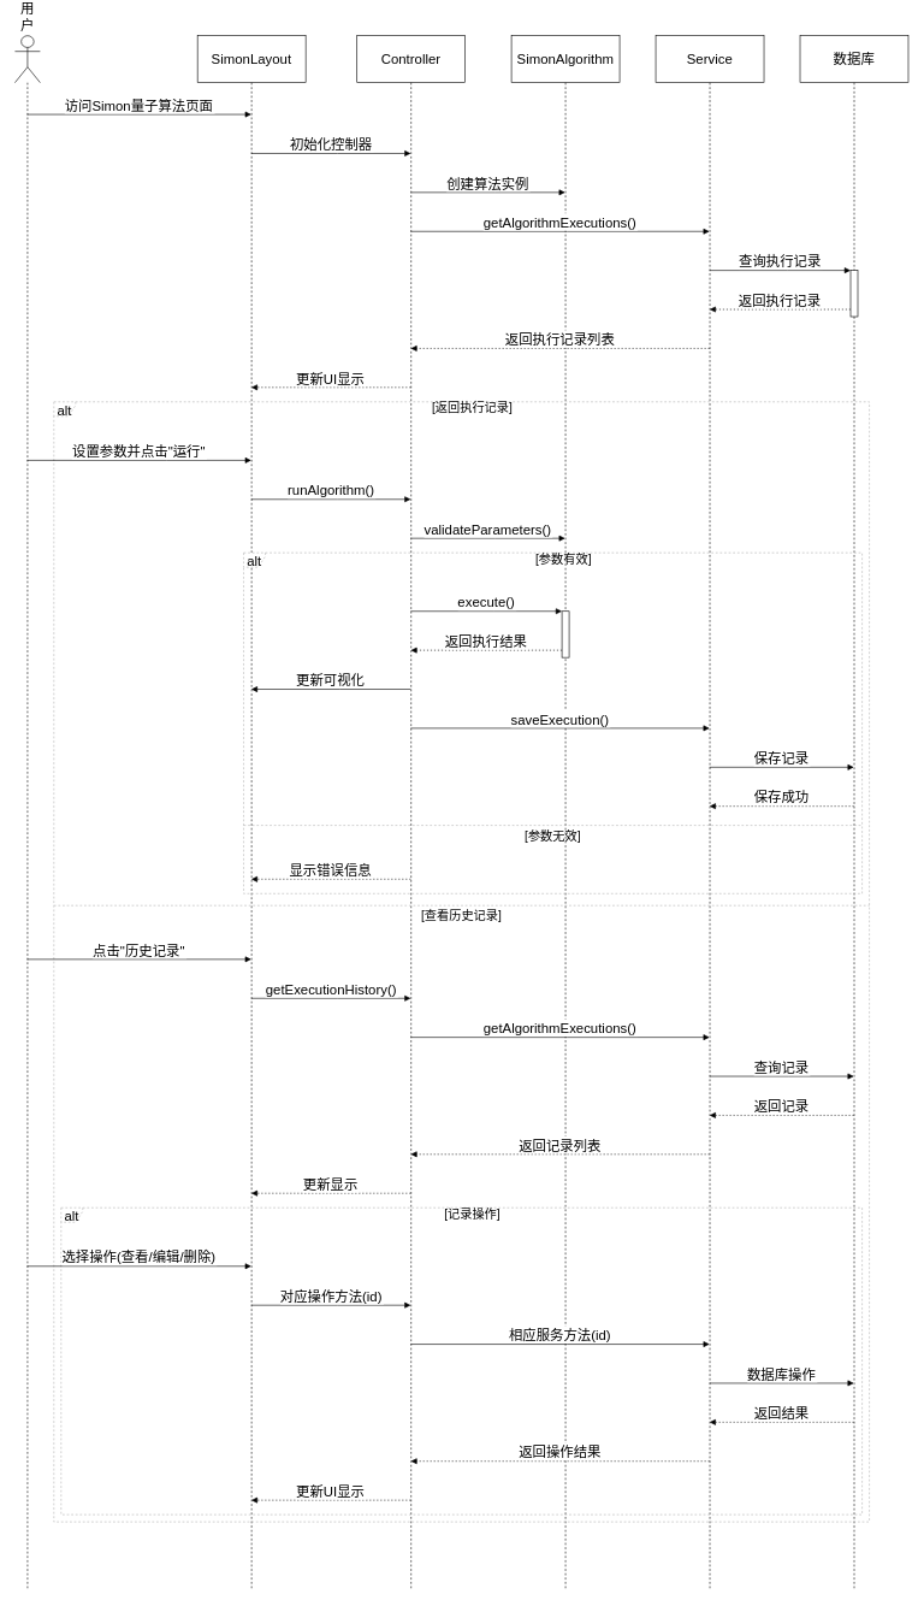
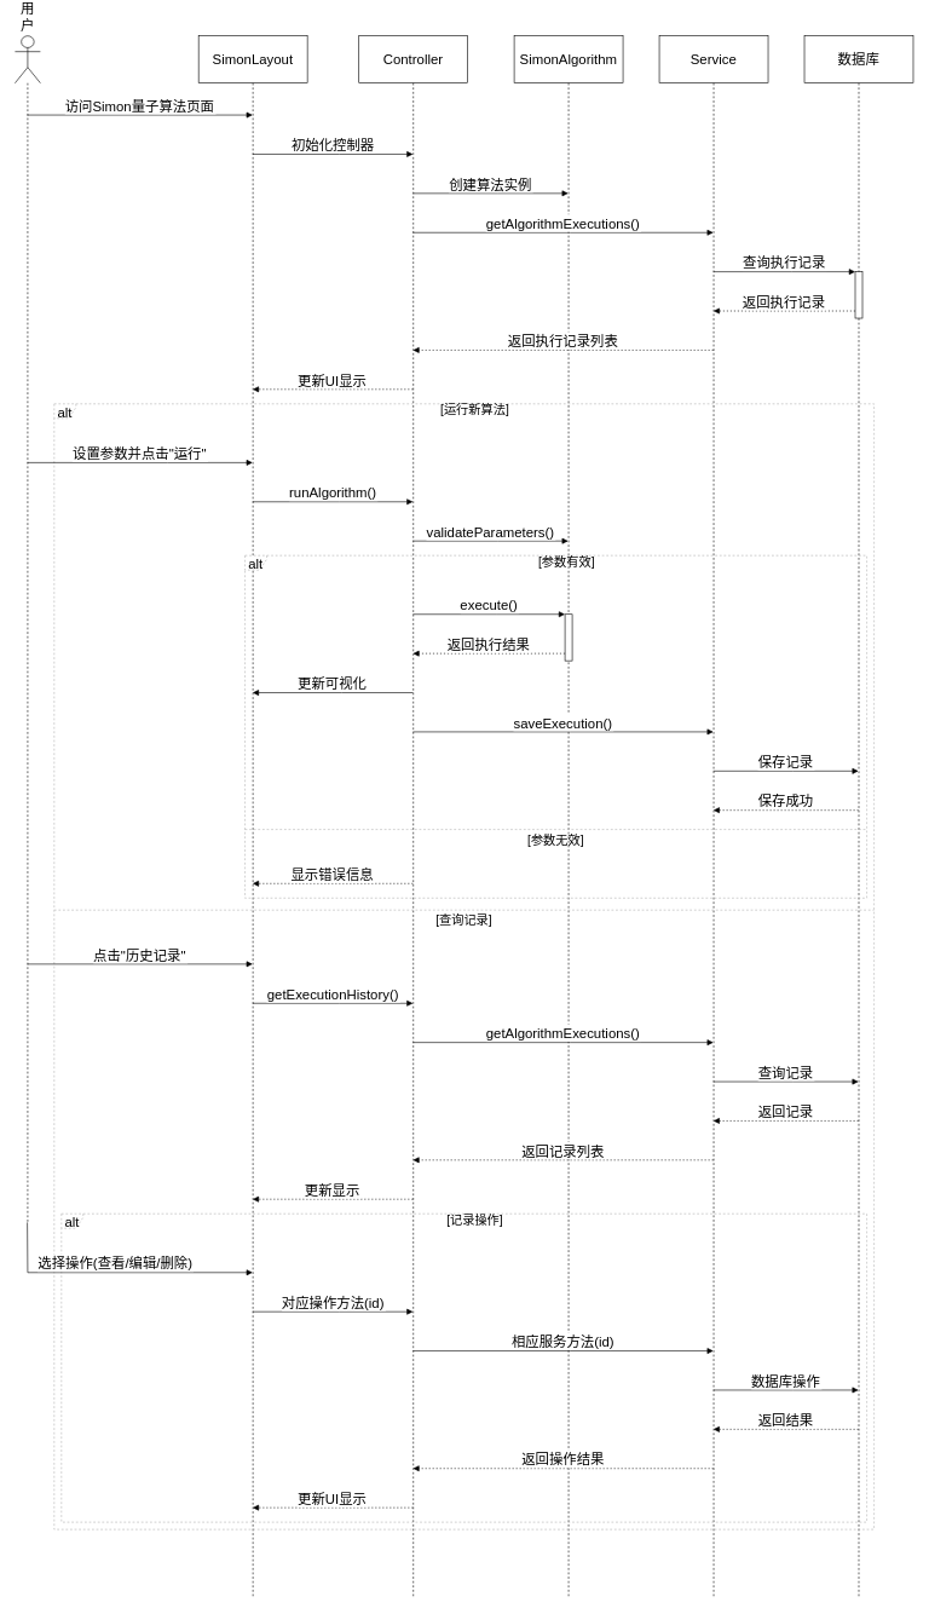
  <mxCell id="0" />
  <mxCell id="1" parent="0" />
- <mxCell id="2" value="用户" style="shape=umlLifeline;perimeter=lifelinePerimeter;whiteSpace=wrap;container=1;dropTarget=0;collapsible=0;recursiveResize=0;outlineConnect=0;portConstraint=eastwest;newEdgeStyle={&quot;edgeStyle&quot;:&quot;elbowEdgeStyle&quot;,&quot;elbow&quot;:&quot;vertical&quot;,&quot;curved&quot;:0,&quot;rounded&quot;:0};participant=umlActor;verticalAlign=bottom;labelPosition=center;verticalLabelPosition=top;align=center;size=65;fontSize=19;" vertex="1" parent="1"><mxGeometry x="20" y="20" width="35" height="2153" as="geometry" /></mxCell>
+ <mxCell id="2" value="用户" style="shape=umlLifeline;perimeter=lifelinePerimeter;whiteSpace=wrap;container=1;dropTarget=0;collapsible=0;recursiveResize=0;outlineConnect=0;portConstraint=eastwest;newEdgeStyle={&quot;edgeStyle&quot;:&quot;elbowEdgeStyle&quot;,&quot;elbow&quot;:&quot;vertical&quot;,&quot;curved&quot;:0,&quot;rounded&quot;:0};participant=umlActor;verticalAlign=bottom;labelPosition=center;verticalLabelPosition=top;align=center;size=65;fontSize=19;" vertex="1" parent="1"><mxGeometry x="20" y="20" width="35" height="1635" as="geometry" /></mxCell>
  <mxCell id="3" value="SimonLayout" style="shape=umlLifeline;perimeter=lifelinePerimeter;whiteSpace=wrap;container=1;dropTarget=0;collapsible=0;recursiveResize=0;outlineConnect=0;portConstraint=eastwest;newEdgeStyle={&quot;edgeStyle&quot;:&quot;elbowEdgeStyle&quot;,&quot;elbow&quot;:&quot;vertical&quot;,&quot;curved&quot;:0,&quot;rounded&quot;:0};size=65;fontSize=19;" vertex="1" parent="1"><mxGeometry x="273" y="20" width="150" height="2153" as="geometry" /></mxCell>
  <mxCell id="4" value="Controller" style="shape=umlLifeline;perimeter=lifelinePerimeter;whiteSpace=wrap;container=1;dropTarget=0;collapsible=0;recursiveResize=0;outlineConnect=0;portConstraint=eastwest;newEdgeStyle={&quot;edgeStyle&quot;:&quot;elbowEdgeStyle&quot;,&quot;elbow&quot;:&quot;vertical&quot;,&quot;curved&quot;:0,&quot;rounded&quot;:0};size=65;fontSize=19;" vertex="1" parent="1"><mxGeometry x="494" y="20" width="150" height="2153" as="geometry" /></mxCell>
  <mxCell id="5" value="SimonAlgorithm" style="shape=umlLifeline;perimeter=lifelinePerimeter;whiteSpace=wrap;container=1;dropTarget=0;collapsible=0;recursiveResize=0;outlineConnect=0;portConstraint=eastwest;newEdgeStyle={&quot;edgeStyle&quot;:&quot;elbowEdgeStyle&quot;,&quot;elbow&quot;:&quot;vertical&quot;,&quot;curved&quot;:0,&quot;rounded&quot;:0};size=65;fontSize=19;" vertex="1" parent="1"><mxGeometry x="708" y="20" width="150" height="2153" as="geometry" /></mxCell>
  <mxCell id="6" value="" style="points=[];perimeter=orthogonalPerimeter;outlineConnect=0;targetShapes=umlLifeline;portConstraint=eastwest;newEdgeStyle={&quot;edgeStyle&quot;:&quot;elbowEdgeStyle&quot;,&quot;elbow&quot;:&quot;vertical&quot;,&quot;curved&quot;:0,&quot;rounded&quot;:0}" vertex="1" parent="5"><mxGeometry x="70" y="797" width="10" height="64" as="geometry" /></mxCell>
  <mxCell id="7" value="Service" style="shape=umlLifeline;perimeter=lifelinePerimeter;whiteSpace=wrap;container=1;dropTarget=0;collapsible=0;recursiveResize=0;outlineConnect=0;portConstraint=eastwest;newEdgeStyle={&quot;edgeStyle&quot;:&quot;elbowEdgeStyle&quot;,&quot;elbow&quot;:&quot;vertical&quot;,&quot;curved&quot;:0,&quot;rounded&quot;:0};size=65;fontSize=19;" vertex="1" parent="1"><mxGeometry x="908" y="20" width="150" height="2153" as="geometry" /></mxCell>
  <mxCell id="8" value="数据库" style="shape=umlLifeline;perimeter=lifelinePerimeter;whiteSpace=wrap;container=1;dropTarget=0;collapsible=0;recursiveResize=0;outlineConnect=0;portConstraint=eastwest;newEdgeStyle={&quot;edgeStyle&quot;:&quot;elbowEdgeStyle&quot;,&quot;elbow&quot;:&quot;vertical&quot;,&quot;curved&quot;:0,&quot;rounded&quot;:0};size=65;fontSize=19;" vertex="1" parent="1"><mxGeometry x="1108" y="20" width="150" height="2153" as="geometry" /></mxCell>
  <mxCell id="9" value="" style="points=[];perimeter=orthogonalPerimeter;outlineConnect=0;targetShapes=umlLifeline;portConstraint=eastwest;newEdgeStyle={&quot;edgeStyle&quot;:&quot;elbowEdgeStyle&quot;,&quot;elbow&quot;:&quot;vertical&quot;,&quot;curved&quot;:0,&quot;rounded&quot;:0}" vertex="1" parent="8"><mxGeometry x="70" y="325" width="10" height="64" as="geometry" /></mxCell>
  <mxCell id="10" value="alt" style="shape=umlFrame;dashed=1;pointerEvents=0;dropTarget=0;strokeColor=#B3B3B3;height=20;width=30;fontSize=19;" vertex="1" parent="1"><mxGeometry x="337" y="736" width="857" height="472" as="geometry" /></mxCell>
  <mxCell id="11" value="[参数有效]" style="text;strokeColor=none;fillColor=none;align=center;verticalAlign=middle;whiteSpace=wrap;fontSize=17;" vertex="1" parent="10"><mxGeometry x="30" width="827" height="20" as="geometry" /></mxCell>
  <mxCell id="12" value="[参数无效]" style="shape=line;dashed=1;whiteSpace=wrap;verticalAlign=top;labelPosition=center;verticalLabelPosition=middle;align=center;strokeColor=#B3B3B3;fontSize=17;" vertex="1" parent="10"><mxGeometry y="376" width="857" height="3" as="geometry" /></mxCell>
  <mxCell id="13" value="alt" style="shape=umlFrame;dashed=1;pointerEvents=0;dropTarget=0;strokeColor=#B3B3B3;height=20;width=30;fontSize=19;" vertex="1" parent="1"><mxGeometry x="84" y="1643" width="1110" height="425" as="geometry" /></mxCell>
  <mxCell id="14" value="[记录操作]" style="text;strokeColor=none;fillColor=none;align=center;verticalAlign=middle;whiteSpace=wrap;fontSize=17;" vertex="1" parent="13"><mxGeometry x="30" width="1080" height="20" as="geometry" /></mxCell>
  <mxCell id="15" value="alt" style="shape=umlFrame;dashed=1;pointerEvents=0;dropTarget=0;strokeColor=#B3B3B3;height=20;width=30;fontSize=19;" vertex="1" parent="1"><mxGeometry x="74" y="527" width="1130" height="1551" as="geometry" /></mxCell>
- <mxCell id="16" value="[返回执行记录]" style="text;strokeColor=none;fillColor=none;align=center;verticalAlign=middle;whiteSpace=wrap;fontSize=17;" vertex="1" parent="15"><mxGeometry x="30" width="1100" height="20" as="geometry" /></mxCell>
- <mxCell id="17" value="[查看历史记录]" style="shape=line;dashed=1;whiteSpace=wrap;verticalAlign=top;labelPosition=center;verticalLabelPosition=middle;align=center;strokeColor=#B3B3B3;fontSize=17;" vertex="1" parent="15"><mxGeometry y="696" width="1130" height="3" as="geometry" /></mxCell>
+ <mxCell id="16" value="[运行新算法]" style="text;strokeColor=none;fillColor=none;align=center;verticalAlign=middle;whiteSpace=wrap;fontSize=17;" vertex="1" parent="15"><mxGeometry x="30" width="1100" height="20" as="geometry" /></mxCell>
+ <mxCell id="17" value="[查询记录]" style="shape=line;dashed=1;whiteSpace=wrap;verticalAlign=top;labelPosition=center;verticalLabelPosition=middle;align=center;strokeColor=#B3B3B3;fontSize=17;" vertex="1" parent="15"><mxGeometry y="696" width="1130" height="3" as="geometry" /></mxCell>
  <mxCell id="18" value="访问Simon量子算法页面" style="verticalAlign=bottom;edgeStyle=elbowEdgeStyle;elbow=vertical;curved=0;rounded=0;endArrow=block;fontSize=19;" edge="1" parent="1" source="2" target="3"><mxGeometry relative="1" as="geometry"><Array as="points"><mxPoint x="230" y="129" /></Array></mxGeometry></mxCell>
  <mxCell id="19" value="初始化控制器" style="verticalAlign=bottom;edgeStyle=elbowEdgeStyle;elbow=vertical;curved=0;rounded=0;endArrow=block;fontSize=19;" edge="1" parent="1" source="3" target="4"><mxGeometry relative="1" as="geometry"><Array as="points"><mxPoint x="467" y="183" /></Array></mxGeometry></mxCell>
  <mxCell id="20" value="创建算法实例" style="verticalAlign=bottom;edgeStyle=elbowEdgeStyle;elbow=vertical;curved=0;rounded=0;endArrow=block;fontSize=19;" edge="1" parent="1" source="4" target="5"><mxGeometry relative="1" as="geometry"><Array as="points"><mxPoint x="685" y="237" /></Array></mxGeometry></mxCell>
  <mxCell id="21" value="getAlgorithmExecutions()" style="verticalAlign=bottom;edgeStyle=elbowEdgeStyle;elbow=vertical;curved=0;rounded=0;endArrow=block;fontSize=19;" edge="1" parent="1" source="4" target="7"><mxGeometry relative="1" as="geometry"><Array as="points"><mxPoint x="785" y="291" /></Array></mxGeometry></mxCell>
  <mxCell id="22" value="查询执行记录" style="verticalAlign=bottom;edgeStyle=elbowEdgeStyle;elbow=vertical;curved=0;rounded=0;endArrow=block;fontSize=19;" edge="1" parent="1" source="7" target="9"><mxGeometry relative="1" as="geometry"><Array as="points"><mxPoint x="1090" y="345" /></Array></mxGeometry></mxCell>
  <mxCell id="23" value="返回执行记录" style="verticalAlign=bottom;edgeStyle=elbowEdgeStyle;elbow=vertical;curved=0;rounded=0;dashed=1;dashPattern=2 3;endArrow=block;fontSize=19;" edge="1" parent="1" source="9" target="7"><mxGeometry relative="1" as="geometry"><Array as="points"><mxPoint x="1093" y="399" /></Array></mxGeometry></mxCell>
  <mxCell id="24" value="返回执行记录列表" style="verticalAlign=bottom;edgeStyle=elbowEdgeStyle;elbow=vertical;curved=0;rounded=0;dashed=1;dashPattern=2 3;endArrow=block;fontSize=19;" edge="1" parent="1" source="7" target="4"><mxGeometry relative="1" as="geometry"><Array as="points"><mxPoint x="788" y="453" /></Array></mxGeometry></mxCell>
  <mxCell id="25" value="更新UI显示" style="verticalAlign=bottom;edgeStyle=elbowEdgeStyle;elbow=vertical;curved=0;rounded=0;dashed=1;dashPattern=2 3;endArrow=block;fontSize=19;" edge="1" parent="1" source="4" target="3"><mxGeometry relative="1" as="geometry"><Array as="points"><mxPoint x="470" y="507" /></Array></mxGeometry></mxCell>
  <mxCell id="26" value="设置参数并点击&quot;运行&quot;" style="verticalAlign=bottom;edgeStyle=elbowEdgeStyle;elbow=vertical;curved=0;rounded=0;endArrow=block;fontSize=19;" edge="1" parent="1" source="2" target="3"><mxGeometry relative="1" as="geometry"><Array as="points"><mxPoint x="230" y="608" /></Array></mxGeometry></mxCell>
  <mxCell id="27" value="runAlgorithm()" style="verticalAlign=bottom;edgeStyle=elbowEdgeStyle;elbow=vertical;curved=0;rounded=0;endArrow=block;fontSize=19;" edge="1" parent="1" source="3" target="4"><mxGeometry relative="1" as="geometry"><Array as="points"><mxPoint x="467" y="662" /></Array></mxGeometry></mxCell>
  <mxCell id="28" value="validateParameters()" style="verticalAlign=bottom;edgeStyle=elbowEdgeStyle;elbow=vertical;curved=0;rounded=0;endArrow=block;fontSize=19;" edge="1" parent="1" source="4" target="5"><mxGeometry relative="1" as="geometry"><Array as="points"><mxPoint x="685" y="716" /></Array></mxGeometry></mxCell>
  <mxCell id="29" value="execute()" style="verticalAlign=bottom;edgeStyle=elbowEdgeStyle;elbow=vertical;curved=0;rounded=0;endArrow=block;fontSize=19;" edge="1" parent="1" source="4" target="6"><mxGeometry relative="1" as="geometry"><Array as="points"><mxPoint x="683" y="817" /></Array></mxGeometry></mxCell>
  <mxCell id="30" value="返回执行结果" style="verticalAlign=bottom;edgeStyle=elbowEdgeStyle;elbow=vertical;curved=0;rounded=0;dashed=1;dashPattern=2 3;endArrow=block;fontSize=19;" edge="1" parent="1" source="6" target="4"><mxGeometry relative="1" as="geometry"><Array as="points"><mxPoint x="686" y="871" /></Array></mxGeometry></mxCell>
  <mxCell id="31" value="更新可视化" style="verticalAlign=bottom;edgeStyle=elbowEdgeStyle;elbow=vertical;curved=0;rounded=0;endArrow=block;fontSize=19;" edge="1" parent="1" source="4" target="3"><mxGeometry relative="1" as="geometry"><Array as="points"><mxPoint x="470" y="925" /></Array></mxGeometry></mxCell>
  <mxCell id="32" value="saveExecution()" style="verticalAlign=bottom;edgeStyle=elbowEdgeStyle;elbow=vertical;curved=0;rounded=0;endArrow=block;fontSize=19;" edge="1" parent="1" source="4" target="7"><mxGeometry relative="1" as="geometry"><Array as="points"><mxPoint x="785" y="979" /></Array></mxGeometry></mxCell>
  <mxCell id="33" value="保存记录" style="verticalAlign=bottom;edgeStyle=elbowEdgeStyle;elbow=vertical;curved=0;rounded=0;endArrow=block;fontSize=19;" edge="1" parent="1" source="7" target="8"><mxGeometry relative="1" as="geometry"><Array as="points"><mxPoint x="1092" y="1033" /></Array></mxGeometry></mxCell>
  <mxCell id="34" value="保存成功" style="verticalAlign=bottom;edgeStyle=elbowEdgeStyle;elbow=vertical;curved=0;rounded=0;dashed=1;dashPattern=2 3;endArrow=block;fontSize=19;" edge="1" parent="1" source="8" target="7"><mxGeometry relative="1" as="geometry"><Array as="points"><mxPoint x="1095" y="1087" /></Array></mxGeometry></mxCell>
  <mxCell id="35" value="显示错误信息" style="verticalAlign=bottom;edgeStyle=elbowEdgeStyle;elbow=vertical;curved=0;rounded=0;dashed=1;dashPattern=2 3;endArrow=block;fontSize=19;" edge="1" parent="1" source="4" target="3"><mxGeometry relative="1" as="geometry"><Array as="points"><mxPoint x="470" y="1188" /></Array></mxGeometry></mxCell>
  <mxCell id="36" value="点击&quot;历史记录&quot;" style="verticalAlign=bottom;edgeStyle=elbowEdgeStyle;elbow=vertical;curved=0;rounded=0;endArrow=block;fontSize=19;" edge="1" parent="1" source="2" target="3"><mxGeometry relative="1" as="geometry"><Array as="points"><mxPoint x="230" y="1299" /></Array></mxGeometry></mxCell>
  <mxCell id="37" value="getExecutionHistory()" style="verticalAlign=bottom;edgeStyle=elbowEdgeStyle;elbow=vertical;curved=0;rounded=0;endArrow=block;fontSize=19;" edge="1" parent="1" source="3" target="4"><mxGeometry relative="1" as="geometry"><Array as="points"><mxPoint x="467" y="1353" /></Array></mxGeometry></mxCell>
  <mxCell id="38" value="getAlgorithmExecutions()" style="verticalAlign=bottom;edgeStyle=elbowEdgeStyle;elbow=vertical;curved=0;rounded=0;endArrow=block;fontSize=19;" edge="1" parent="1" source="4" target="7"><mxGeometry relative="1" as="geometry"><Array as="points"><mxPoint x="785" y="1407" /></Array></mxGeometry></mxCell>
  <mxCell id="39" value="查询记录" style="verticalAlign=bottom;edgeStyle=elbowEdgeStyle;elbow=vertical;curved=0;rounded=0;endArrow=block;fontSize=19;" edge="1" parent="1" source="7" target="8"><mxGeometry relative="1" as="geometry"><Array as="points"><mxPoint x="1092" y="1461" /></Array></mxGeometry></mxCell>
  <mxCell id="40" value="返回记录" style="verticalAlign=bottom;edgeStyle=elbowEdgeStyle;elbow=vertical;curved=0;rounded=0;dashed=1;dashPattern=2 3;endArrow=block;fontSize=19;" edge="1" parent="1" source="8" target="7"><mxGeometry relative="1" as="geometry"><Array as="points"><mxPoint x="1095" y="1515" /></Array></mxGeometry></mxCell>
  <mxCell id="41" value="返回记录列表" style="verticalAlign=bottom;edgeStyle=elbowEdgeStyle;elbow=vertical;curved=0;rounded=0;dashed=1;dashPattern=2 3;endArrow=block;fontSize=19;" edge="1" parent="1" source="7" target="4"><mxGeometry relative="1" as="geometry"><Array as="points"><mxPoint x="788" y="1569" /></Array></mxGeometry></mxCell>
  <mxCell id="42" value="更新显示" style="verticalAlign=bottom;edgeStyle=elbowEdgeStyle;elbow=vertical;curved=0;rounded=0;dashed=1;dashPattern=2 3;endArrow=block;fontSize=19;" edge="1" parent="1" source="4" target="3"><mxGeometry relative="1" as="geometry"><Array as="points"><mxPoint x="470" y="1623" /></Array></mxGeometry></mxCell>
  <mxCell id="43" value="选择操作(查看/编辑/删除)" style="verticalAlign=bottom;edgeStyle=elbowEdgeStyle;elbow=vertical;curved=0;rounded=0;endArrow=block;fontSize=19;" edge="1" parent="1" source="2" target="3"><mxGeometry relative="1" as="geometry"><Array as="points"><mxPoint x="230" y="1724" /></Array></mxGeometry></mxCell>
  <mxCell id="44" value="对应操作方法(id)" style="verticalAlign=bottom;edgeStyle=elbowEdgeStyle;elbow=vertical;curved=0;rounded=0;endArrow=block;fontSize=19;" edge="1" parent="1" source="3" target="4"><mxGeometry relative="1" as="geometry"><Array as="points"><mxPoint x="467" y="1778" /></Array></mxGeometry></mxCell>
  <mxCell id="45" value="相应服务方法(id)" style="verticalAlign=bottom;edgeStyle=elbowEdgeStyle;elbow=vertical;curved=0;rounded=0;endArrow=block;fontSize=19;" edge="1" parent="1" source="4" target="7"><mxGeometry relative="1" as="geometry"><Array as="points"><mxPoint x="785" y="1832" /></Array></mxGeometry></mxCell>
  <mxCell id="46" value="数据库操作" style="verticalAlign=bottom;edgeStyle=elbowEdgeStyle;elbow=vertical;curved=0;rounded=0;endArrow=block;fontSize=19;" edge="1" parent="1" source="7" target="8"><mxGeometry relative="1" as="geometry"><Array as="points"><mxPoint x="1092" y="1886" /></Array></mxGeometry></mxCell>
  <mxCell id="47" value="返回结果" style="verticalAlign=bottom;edgeStyle=elbowEdgeStyle;elbow=vertical;curved=0;rounded=0;dashed=1;dashPattern=2 3;endArrow=block;fontSize=19;" edge="1" parent="1" source="8" target="7"><mxGeometry relative="1" as="geometry"><Array as="points"><mxPoint x="1095" y="1940" /></Array></mxGeometry></mxCell>
  <mxCell id="48" value="返回操作结果" style="verticalAlign=bottom;edgeStyle=elbowEdgeStyle;elbow=vertical;curved=0;rounded=0;dashed=1;dashPattern=2 3;endArrow=block;fontSize=19;" edge="1" parent="1" source="7" target="4"><mxGeometry relative="1" as="geometry"><Array as="points"><mxPoint x="788" y="1994" /></Array></mxGeometry></mxCell>
  <mxCell id="49" value="更新UI显示" style="verticalAlign=bottom;edgeStyle=elbowEdgeStyle;elbow=vertical;curved=0;rounded=0;dashed=1;dashPattern=2 3;endArrow=block;fontSize=19;" edge="1" parent="1" source="4" target="3"><mxGeometry relative="1" as="geometry"><Array as="points"><mxPoint x="470" y="2048" /></Array></mxGeometry></mxCell>
